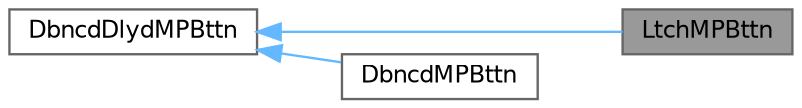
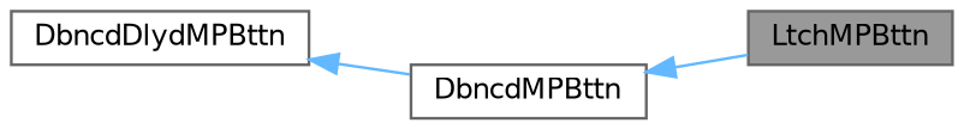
  digraph {
    rankdir=LR
    node [color=gray40 fillcolor=white fontname=Helvetica fontsize=10 shape=box style=filled]
    edge [color=steelblue1 dir=back fontname=Helvetica fontsize=10 labelfontname=Helvetica labelfontsize=10 style=solid]
    n1 [fillcolor=grey60 fontcolor=black height=0.2 label=LtchMPBttn width=0.4]
    n2 [height=0.2 label=DbncdDlydMPBttn width=0.4]
    n3 [height=0.2 label=DbncdMPBttn width=0.4]
-   n2 -> n1
+   n3 -> n1
    n2 -> n3
  }
